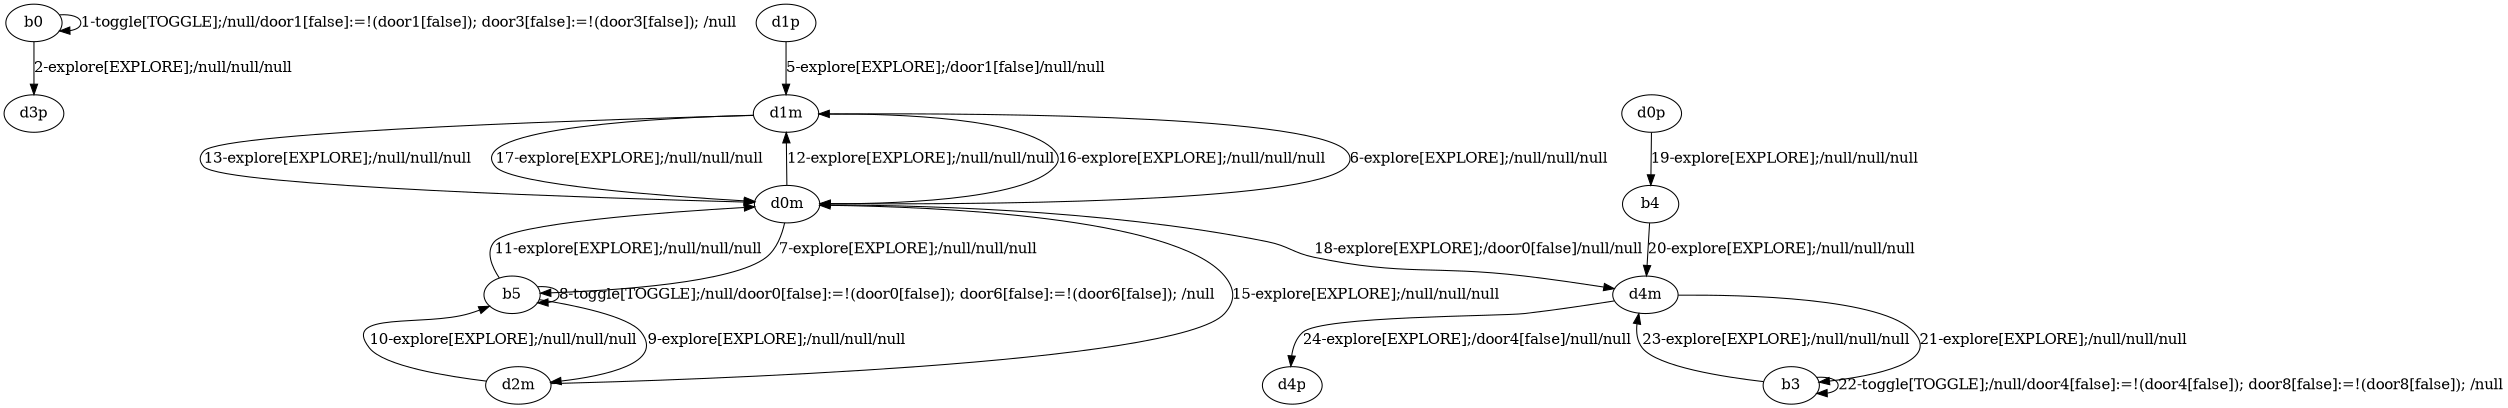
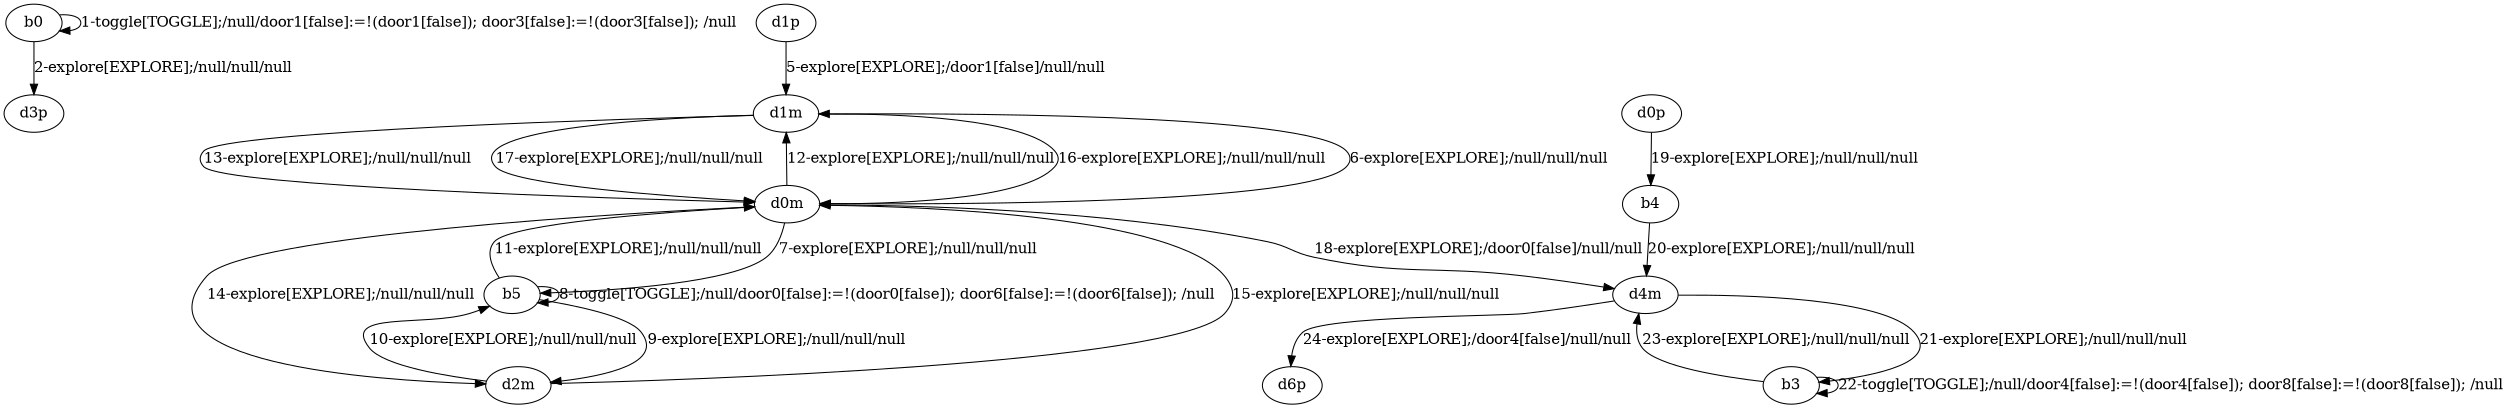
  digraph {
    b0
    d3p
    d1p
    d1m
    d0m
    n6 [label=b5]
    d2m
    d4m
    d0p
    b4
    b3
-   d4p
+   d4p [label=d6p]
    b0 -> b0 [label="1-toggle[TOGGLE];/null/door1[false]:=!(door1[false]); door3[false]:=!(door3[false]); /null"]
    b0 -> d3p [label="2-explore[EXPLORE];/null/null/null"]
    d1p -> d1m [label="5-explore[EXPLORE];/door1[false]/null/null"]
    d1m -> d0m [label="6-explore[EXPLORE];/null/null/null"]
    d1m -> d0m [label="13-explore[EXPLORE];/null/null/null"]
    d1m -> d0m [label="17-explore[EXPLORE];/null/null/null"]
    d0m -> d1m [label="12-explore[EXPLORE];/null/null/null"]
    d0m -> d1m [label="16-explore[EXPLORE];/null/null/null"]
    d0m -> n6 [label="7-explore[EXPLORE];/null/null/null"]
+   d0m -> d2m [label="14-explore[EXPLORE];/null/null/null"]
    d0m -> d4m [label="18-explore[EXPLORE];/door0[false]/null/null"]
    n6 -> d0m [label="11-explore[EXPLORE];/null/null/null"]
    n6 -> n6 [label="8-toggle[TOGGLE];/null/door0[false]:=!(door0[false]); door6[false]:=!(door6[false]); /null"]
    n6 -> d2m [label="9-explore[EXPLORE];/null/null/null"]
    d2m -> d0m [label="15-explore[EXPLORE];/null/null/null"]
    d2m -> n6 [label="10-explore[EXPLORE];/null/null/null"]
    d4m -> b3 [label="21-explore[EXPLORE];/null/null/null"]
    d4m -> d4p [label="24-explore[EXPLORE];/door4[false]/null/null"]
    d0p -> b4 [label="19-explore[EXPLORE];/null/null/null"]
    b4 -> d4m [label="20-explore[EXPLORE];/null/null/null"]
    b3 -> d4m [label="23-explore[EXPLORE];/null/null/null"]
    b3 -> b3 [label="22-toggle[TOGGLE];/null/door4[false]:=!(door4[false]); door8[false]:=!(door8[false]); /null"]
  }
